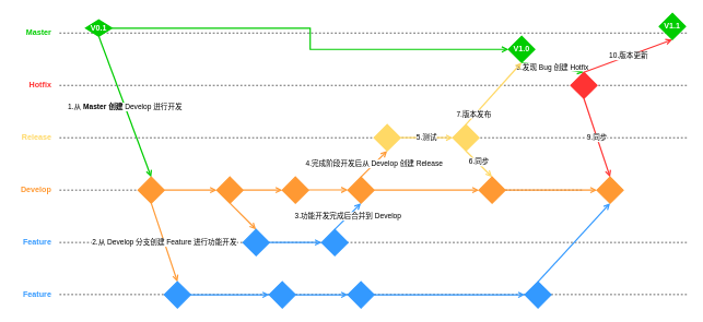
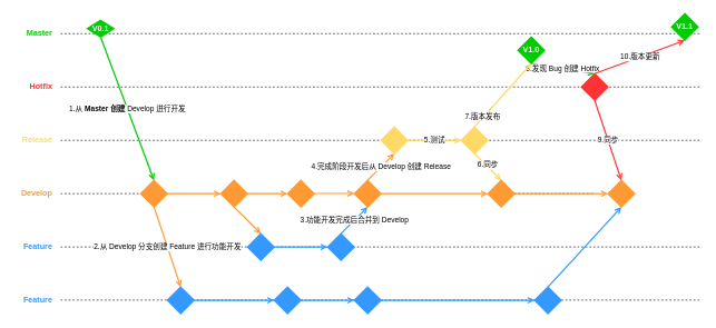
  <mxCell id="0" />
  <mxCell id="1" parent="0" />
  <mxCell id="2" value="" style="endArrow=none;dashed=1;html=1;rounded=0;" edge="1" parent="1"><mxGeometry width="50" height="50" relative="1" as="geometry"><mxPoint x="90" y="449.58" as="sourcePoint" /><mxPoint x="1050" y="449.58" as="targetPoint" /></mxGeometry></mxCell>
  <mxCell id="3" value="" style="endArrow=none;dashed=1;html=1;rounded=0;" edge="1" parent="1"><mxGeometry width="50" height="50" relative="1" as="geometry"><mxPoint x="90" y="130" as="sourcePoint" /><mxPoint x="1050" y="130" as="targetPoint" /></mxGeometry></mxCell>
  <mxCell id="4" value="" style="endArrow=none;dashed=1;html=1;rounded=0;" edge="1" parent="1" target="20"><mxGeometry width="50" height="50" relative="1" as="geometry"><mxPoint x="90" y="290" as="sourcePoint" /><mxPoint x="690" y="290" as="targetPoint" /></mxGeometry></mxCell>
  <mxCell id="5" value="" style="endArrow=none;dashed=1;html=1;rounded=0;" edge="1" parent="1"><mxGeometry width="50" height="50" relative="1" as="geometry"><mxPoint x="90" y="50" as="sourcePoint" /><mxPoint x="1050" y="50" as="targetPoint" /></mxGeometry></mxCell>
  <mxCell id="6" value="" style="endArrow=none;dashed=1;html=1;rounded=0;" edge="1" parent="1"><mxGeometry width="50" height="50" relative="1" as="geometry"><mxPoint x="90" y="210" as="sourcePoint" /><mxPoint x="1050" y="210" as="targetPoint" /></mxGeometry></mxCell>
  <mxCell id="7" value="" style="endArrow=none;dashed=1;html=1;rounded=0;" edge="1" parent="1" source="46"><mxGeometry width="50" height="50" relative="1" as="geometry"><mxPoint x="90" y="290" as="sourcePoint" /><mxPoint x="890" y="290" as="targetPoint" /></mxGeometry></mxCell>
  <mxCell id="8" value="" style="endArrow=none;dashed=1;html=1;rounded=0;" edge="1" parent="1"><mxGeometry width="50" height="50" relative="1" as="geometry"><mxPoint x="90" y="370" as="sourcePoint" /><mxPoint x="1050" y="370" as="targetPoint" /></mxGeometry></mxCell>
  <mxCell id="9" value="&lt;b&gt;&lt;font color=&quot;#00cc00&quot;&gt;Master&lt;/font&gt;&lt;/b&gt;" style="text;html=1;align=right;verticalAlign=middle;whiteSpace=wrap;rounded=0;" vertex="1" parent="1"><mxGeometry x="20" y="40" width="60" height="20" as="geometry" /></mxCell>
  <mxCell id="10" value="&lt;b&gt;&lt;font color=&quot;#ff3333&quot;&gt;Hotfix&lt;/font&gt;&lt;/b&gt;" style="text;html=1;align=right;verticalAlign=middle;whiteSpace=wrap;rounded=0;" vertex="1" parent="1"><mxGeometry x="20" y="120" width="60" height="20" as="geometry" /></mxCell>
  <mxCell id="11" value="&lt;b&gt;&lt;font&gt;Release&lt;/font&gt;&lt;/b&gt;" style="text;html=1;align=right;verticalAlign=middle;whiteSpace=wrap;rounded=0;fontColor=#FFD966;" vertex="1" parent="1"><mxGeometry x="20" y="200" width="60" height="20" as="geometry" /></mxCell>
  <mxCell id="12" value="&lt;b&gt;&lt;font color=&quot;#ff9933&quot;&gt;Develop&lt;/font&gt;&lt;/b&gt;" style="text;html=1;align=right;verticalAlign=middle;whiteSpace=wrap;rounded=0;fontColor=#FFD966;" vertex="1" parent="1"><mxGeometry x="20" y="280" width="60" height="20" as="geometry" /></mxCell>
  <mxCell id="13" value="&lt;b&gt;&lt;font color=&quot;#3399ff&quot;&gt;Feature&lt;/font&gt;&lt;/b&gt;" style="text;html=1;align=right;verticalAlign=middle;whiteSpace=wrap;rounded=0;fontColor=#FFD966;" vertex="1" parent="1"><mxGeometry x="20" y="360" width="60" height="20" as="geometry" /></mxCell>
  <mxCell id="14" value="&lt;b&gt;&lt;font color=&quot;#3399ff&quot;&gt;Feature&lt;/font&gt;&lt;/b&gt;" style="text;html=1;align=right;verticalAlign=middle;whiteSpace=wrap;rounded=0;fontColor=#FFD966;" vertex="1" parent="1"><mxGeometry x="20" y="440" width="60" height="20" as="geometry" /></mxCell>
  <mxCell id="15" value="1.从 &lt;b&gt;Master 创建&lt;/b&gt; Develop 进行开发" style="rounded=0;orthogonalLoop=1;jettySize=auto;html=1;exitX=0.5;exitY=1;exitDx=0;exitDy=0;entryX=0.5;entryY=0;entryDx=0;entryDy=0;endArrow=open;endFill=0;strokeColor=#00CC00;strokeWidth=2;" edge="1" parent="1" source="17" target="20"><mxGeometry relative="1" as="geometry" /></mxCell>
- <mxCell id="16" style="edgeStyle=orthogonalEdgeStyle;rounded=0;orthogonalLoop=1;jettySize=auto;html=1;exitX=1;exitY=0.5;exitDx=0;exitDy=0;entryX=0;entryY=0.5;entryDx=0;entryDy=0;strokeWidth=2;endArrow=open;endFill=0;strokeColor=#00CC00;" edge="1" parent="1" source="17" target="48"><mxGeometry relative="1" as="geometry" /></mxCell>
  <mxCell id="17" value="&lt;b&gt;&lt;font color=&quot;#ffffff&quot;&gt;V0.1&lt;/font&gt;&lt;/b&gt;" style="rhombus;whiteSpace=wrap;html=1;strokeColor=#00CC00;strokeWidth=2;fillColor=#00CC00;" vertex="1" parent="1"><mxGeometry x="130" y="30" width="40" height="25" as="geometry" /></mxCell>
  <mxCell id="18" style="edgeStyle=orthogonalEdgeStyle;rounded=0;orthogonalLoop=1;jettySize=auto;html=1;exitX=1;exitY=0.5;exitDx=0;exitDy=0;entryX=0;entryY=0.5;entryDx=0;entryDy=0;endArrow=open;endFill=0;strokeColor=#FF9933;strokeWidth=2;" edge="1" parent="1" source="20" target="23"><mxGeometry relative="1" as="geometry" /></mxCell>
  <mxCell id="19" value="2.从 Develop 分支创建 Feature 进行功能开发" style="rounded=0;orthogonalLoop=1;jettySize=auto;html=1;exitX=0.5;exitY=1;exitDx=0;exitDy=0;entryX=0.5;entryY=0;entryDx=0;entryDy=0;endArrow=open;endFill=0;strokeColor=#FF9933;strokeWidth=2;" edge="1" parent="1" source="20" target="28"><mxGeometry relative="1" as="geometry" /></mxCell>
  <mxCell id="20" value="" style="rhombus;whiteSpace=wrap;html=1;strokeColor=#FF9933;strokeWidth=2;fillColor=#FF9933;" vertex="1" parent="1"><mxGeometry x="210" y="270" width="40" height="40" as="geometry" /></mxCell>
  <mxCell id="21" style="edgeStyle=orthogonalEdgeStyle;rounded=0;orthogonalLoop=1;jettySize=auto;html=1;exitX=1;exitY=0.5;exitDx=0;exitDy=0;entryX=0;entryY=0.5;entryDx=0;entryDy=0;endArrow=open;endFill=0;strokeWidth=2;strokeColor=#FF9933;" edge="1" parent="1" source="23" target="37"><mxGeometry relative="1" as="geometry" /></mxCell>
  <mxCell id="22" style="rounded=0;orthogonalLoop=1;jettySize=auto;html=1;exitX=0.5;exitY=1;exitDx=0;exitDy=0;entryX=0.5;entryY=0;entryDx=0;entryDy=0;endArrow=open;endFill=0;strokeWidth=2;strokeColor=#FF9933;" edge="1" parent="1" source="23" target="34"><mxGeometry relative="1" as="geometry" /></mxCell>
  <mxCell id="23" value="" style="rhombus;whiteSpace=wrap;html=1;strokeColor=#FF9933;strokeWidth=2;fillColor=#FF9933;" vertex="1" parent="1"><mxGeometry x="330" y="270" width="40" height="40" as="geometry" /></mxCell>
  <mxCell id="24" value="4.完成阶段开发后从 Develop 创建 Release" style="rounded=0;orthogonalLoop=1;jettySize=auto;html=1;exitX=0.5;exitY=0;exitDx=0;exitDy=0;entryX=0.5;entryY=1;entryDx=0;entryDy=0;endArrow=open;endFill=0;strokeWidth=2;strokeColor=#FF9933;" edge="1" parent="1" source="26" target="41"><mxGeometry relative="1" as="geometry" /></mxCell>
  <mxCell id="25" style="edgeStyle=orthogonalEdgeStyle;rounded=0;orthogonalLoop=1;jettySize=auto;html=1;exitX=1;exitY=0.5;exitDx=0;exitDy=0;entryX=0;entryY=0.5;entryDx=0;entryDy=0;endArrow=open;endFill=0;strokeWidth=2;strokeColor=#FF9933;" edge="1" parent="1" source="26" target="46"><mxGeometry relative="1" as="geometry" /></mxCell>
  <mxCell id="26" value="" style="rhombus;whiteSpace=wrap;html=1;strokeColor=#FF9933;strokeWidth=2;fillColor=#FF9933;" vertex="1" parent="1"><mxGeometry x="530" y="270" width="40" height="40" as="geometry" /></mxCell>
  <mxCell id="27" style="edgeStyle=orthogonalEdgeStyle;rounded=0;orthogonalLoop=1;jettySize=auto;html=1;exitX=1;exitY=0.5;exitDx=0;exitDy=0;entryX=0;entryY=0.5;entryDx=0;entryDy=0;endArrow=open;endFill=0;strokeWidth=2;strokeColor=#3399FF;" edge="1" parent="1" source="28" target="30"><mxGeometry relative="1" as="geometry" /></mxCell>
  <mxCell id="28" value="" style="rhombus;whiteSpace=wrap;html=1;strokeColor=#3399FF;strokeWidth=2;fillColor=#3399FF;" vertex="1" parent="1"><mxGeometry x="250" y="430" width="40" height="40" as="geometry" /></mxCell>
  <mxCell id="29" style="edgeStyle=orthogonalEdgeStyle;rounded=0;orthogonalLoop=1;jettySize=auto;html=1;exitX=1;exitY=0.5;exitDx=0;exitDy=0;entryX=0;entryY=0.5;entryDx=0;entryDy=0;endArrow=open;endFill=0;strokeWidth=2;strokeColor=#3399FF;" edge="1" parent="1" source="30" target="32"><mxGeometry relative="1" as="geometry" /></mxCell>
  <mxCell id="30" value="" style="rhombus;whiteSpace=wrap;html=1;strokeColor=#3399FF;strokeWidth=2;fillColor=#3399FF;" vertex="1" parent="1"><mxGeometry x="410" y="430" width="40" height="40" as="geometry" /></mxCell>
  <mxCell id="31" style="edgeStyle=orthogonalEdgeStyle;rounded=0;orthogonalLoop=1;jettySize=auto;html=1;exitX=1;exitY=0.5;exitDx=0;exitDy=0;endArrow=open;endFill=0;strokeColor=#3399FF;strokeWidth=2;entryX=0;entryY=0.5;entryDx=0;entryDy=0;" edge="1" parent="1" source="32" target="56"><mxGeometry relative="1" as="geometry"><mxPoint x="690" y="450" as="targetPoint" /></mxGeometry></mxCell>
  <mxCell id="32" value="" style="rhombus;whiteSpace=wrap;html=1;strokeColor=#3399FF;strokeWidth=2;fillColor=#3399FF;" vertex="1" parent="1"><mxGeometry x="530" y="430" width="40" height="40" as="geometry" /></mxCell>
  <mxCell id="33" style="edgeStyle=orthogonalEdgeStyle;rounded=0;orthogonalLoop=1;jettySize=auto;html=1;exitX=1;exitY=0.5;exitDx=0;exitDy=0;endArrow=open;endFill=0;strokeColor=#3399FF;strokeWidth=2;" edge="1" parent="1" source="34" target="36"><mxGeometry relative="1" as="geometry" /></mxCell>
  <mxCell id="34" value="" style="rhombus;whiteSpace=wrap;html=1;strokeColor=#3399FF;strokeWidth=2;fillColor=#3399FF;" vertex="1" parent="1"><mxGeometry x="370" y="350" width="40" height="40" as="geometry" /></mxCell>
  <mxCell id="35" value="3.功能开发完成后合并到 Develop" style="rounded=0;orthogonalLoop=1;jettySize=auto;html=1;exitX=0.5;exitY=0;exitDx=0;exitDy=0;entryX=0.5;entryY=1;entryDx=0;entryDy=0;endArrow=open;endFill=0;strokeWidth=2;strokeColor=#3399FF;" edge="1" parent="1" source="36" target="26"><mxGeometry relative="1" as="geometry" /></mxCell>
  <mxCell id="36" value="" style="rhombus;whiteSpace=wrap;html=1;strokeColor=#3399FF;strokeWidth=2;fillColor=#3399FF;" vertex="1" parent="1"><mxGeometry x="490" y="350" width="40" height="40" as="geometry" /></mxCell>
  <mxCell id="37" value="" style="rhombus;whiteSpace=wrap;html=1;strokeColor=#FF9933;strokeWidth=2;fillColor=#FF9933;" vertex="1" parent="1"><mxGeometry x="430" y="270" width="40" height="40" as="geometry" /></mxCell>
  <mxCell id="38" style="edgeStyle=orthogonalEdgeStyle;rounded=0;orthogonalLoop=1;jettySize=auto;html=1;exitX=1;exitY=0.5;exitDx=0;exitDy=0;entryX=0;entryY=0.5;entryDx=0;entryDy=0;endArrow=open;endFill=0;strokeWidth=2;strokeColor=#FF9933;" edge="1" parent="1"><mxGeometry relative="1" as="geometry"><mxPoint x="470" y="289.71" as="sourcePoint" /><mxPoint x="530" y="289.71" as="targetPoint" /></mxGeometry></mxCell>
  <mxCell id="39" style="rounded=0;orthogonalLoop=1;jettySize=auto;html=1;exitX=0.5;exitY=0;exitDx=0;exitDy=0;entryX=0.5;entryY=1;entryDx=0;entryDy=0;endArrow=open;endFill=0;strokeWidth=2;strokeColor=#3399FF;" edge="1" parent="1" source="56" target="55"><mxGeometry relative="1" as="geometry" /></mxCell>
  <mxCell id="40" value="5.测试" style="edgeStyle=orthogonalEdgeStyle;rounded=0;orthogonalLoop=1;jettySize=auto;html=1;exitX=1;exitY=0.5;exitDx=0;exitDy=0;entryX=0;entryY=0.5;entryDx=0;entryDy=0;endArrow=open;endFill=0;strokeColor=#FFD966;strokeWidth=2;" edge="1" parent="1" source="41" target="44"><mxGeometry relative="1" as="geometry" /></mxCell>
  <mxCell id="41" value="" style="rhombus;whiteSpace=wrap;html=1;strokeColor=#FFD966;strokeWidth=2;fillColor=#FFD966;" vertex="1" parent="1"><mxGeometry x="570" y="190" width="40" height="40" as="geometry" /></mxCell>
  <mxCell id="42" style="rounded=0;orthogonalLoop=1;jettySize=auto;html=1;exitX=0.5;exitY=1;exitDx=0;exitDy=0;entryX=0.5;entryY=0;entryDx=0;entryDy=0;strokeWidth=2;endArrow=open;endFill=0;strokeColor=#FFD966;" edge="1" parent="1" source="44" target="46"><mxGeometry relative="1" as="geometry" /></mxCell>
  <mxCell id="43" value="6.同步" style="edgeLabel;html=1;align=center;verticalAlign=middle;resizable=0;points=[];" vertex="1" connectable="0" parent="42"><mxGeometry x="0.057" y="-2" relative="1" as="geometry"><mxPoint y="-6" as="offset" /></mxGeometry></mxCell>
  <mxCell id="44" value="" style="rhombus;whiteSpace=wrap;html=1;strokeColor=#FFD966;strokeWidth=2;fillColor=#FFD966;" vertex="1" parent="1"><mxGeometry x="690" y="190" width="40" height="40" as="geometry" /></mxCell>
  <mxCell id="45" style="edgeStyle=orthogonalEdgeStyle;rounded=0;orthogonalLoop=1;jettySize=auto;html=1;exitX=1;exitY=0.5;exitDx=0;exitDy=0;entryX=0;entryY=0.5;entryDx=0;entryDy=0;strokeColor=#FF9933;strokeWidth=2;endArrow=open;endFill=0;" edge="1" parent="1" source="46" target="55"><mxGeometry relative="1" as="geometry" /></mxCell>
  <mxCell id="46" value="" style="rhombus;whiteSpace=wrap;html=1;strokeColor=#FF9933;strokeWidth=2;fillColor=#FF9933;" vertex="1" parent="1"><mxGeometry x="730" y="270" width="40" height="40" as="geometry" /></mxCell>
  <mxCell id="47" value="8.发现 Bug 创建 Hotfix" style="rounded=0;orthogonalLoop=1;jettySize=auto;html=1;exitX=0.5;exitY=1;exitDx=0;exitDy=0;entryX=0.5;entryY=0;entryDx=0;entryDy=0;endArrow=open;endFill=0;strokeWidth=2;strokeColor=#00CC00;" edge="1" parent="1" source="48" target="53"><mxGeometry relative="1" as="geometry" /></mxCell>
  <mxCell id="48" value="&lt;b&gt;&lt;font color=&quot;#ffffff&quot;&gt;V1.0&lt;/font&gt;&lt;/b&gt;" style="rhombus;whiteSpace=wrap;html=1;strokeColor=#00CC00;strokeWidth=2;fillColor=#00CC00;" vertex="1" parent="1"><mxGeometry x="775" y="55" width="40" height="40" as="geometry" /></mxCell>
  <mxCell id="49" style="rounded=0;orthogonalLoop=1;jettySize=auto;html=1;exitX=0.5;exitY=0;exitDx=0;exitDy=0;entryX=0.5;entryY=1;entryDx=0;entryDy=0;endArrow=open;endFill=0;strokeColor=#FFD966;strokeWidth=2;" edge="1" parent="1" source="44" target="48"><mxGeometry relative="1" as="geometry" /></mxCell>
  <mxCell id="50" value="7.版本发布" style="edgeLabel;html=1;align=center;verticalAlign=middle;resizable=0;points=[];" vertex="1" connectable="0" parent="49"><mxGeometry x="0.088" y="-2" relative="1" as="geometry"><mxPoint x="-36" y="34" as="offset" /></mxGeometry></mxCell>
  <mxCell id="51" value="10.版本更新" style="rounded=0;orthogonalLoop=1;jettySize=auto;html=1;exitX=0.5;exitY=0;exitDx=0;exitDy=0;entryX=0.5;entryY=1;entryDx=0;entryDy=0;endArrow=open;endFill=0;strokeWidth=2;strokeColor=#FF3333;" edge="1" parent="1" source="53" target="54"><mxGeometry relative="1" as="geometry" /></mxCell>
  <mxCell id="52" value="9.同步" style="rounded=0;orthogonalLoop=1;jettySize=auto;html=1;exitX=0.5;exitY=1;exitDx=0;exitDy=0;entryX=0.5;entryY=0;entryDx=0;entryDy=0;strokeWidth=2;strokeColor=#FF3333;endArrow=open;endFill=0;" edge="1" parent="1" source="53" target="55"><mxGeometry relative="1" as="geometry" /></mxCell>
  <mxCell id="53" value="" style="rhombus;whiteSpace=wrap;html=1;strokeColor=#FF3333;strokeWidth=2;fillColor=#FF3333;" vertex="1" parent="1"><mxGeometry x="870" y="110" width="40" height="40" as="geometry" /></mxCell>
  <mxCell id="54" value="&lt;b&gt;&lt;font color=&quot;#ffffff&quot;&gt;V1.1&lt;/font&gt;&lt;/b&gt;" style="rhombus;whiteSpace=wrap;html=1;strokeColor=#00CC00;strokeWidth=2;fillColor=#00CC00;" vertex="1" parent="1"><mxGeometry x="1005" y="20" width="40" height="40" as="geometry" /></mxCell>
  <mxCell id="55" value="" style="rhombus;whiteSpace=wrap;html=1;strokeColor=#FF9933;strokeWidth=2;fillColor=#FF9933;" vertex="1" parent="1"><mxGeometry x="910" y="270" width="40" height="40" as="geometry" /></mxCell>
  <mxCell id="56" value="" style="rhombus;whiteSpace=wrap;html=1;strokeColor=#3399FF;strokeWidth=2;fillColor=#3399FF;" vertex="1" parent="1"><mxGeometry x="800" y="430" width="40" height="40" as="geometry" /></mxCell>
